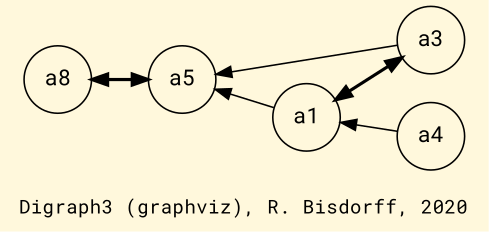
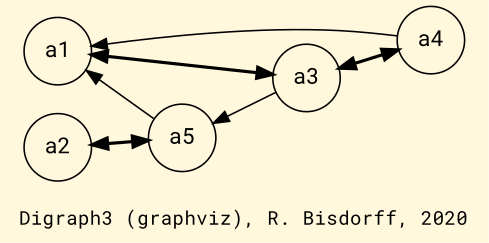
  digraph {
    bgcolor=cornsilk
    fontname="Roboto Mono"
    fontsize=12
    label="\nDigraph3 (graphviz), R. Bisdorff, 2020"
    rankdir=LR
    node [fontname="Roboto Mono" shape=circle]
    edge [color=black dir=both fontname="Roboto Mono"]
    n1 [label=a1]
    n2 [label=a3]
    n3 [label=a4]
    n4 [label=a5]
-   n5 [label=a8]
+   n5 [label=a2]
    n1 -> n2 [arrowhead=normal arrowtail=normal style="setlinewidth(2)"]
    n1 -> n3 [dir=back]
-   n4 -> n1 [dir=back]
+   n1 -> n4 [dir=back]
+   n2 -> n3 [arrowhead=normal arrowtail=normal style="setlinewidth(2)"]
    n4 -> n2 [dir=back]
    n5 -> n4 [arrowhead=normal arrowtail=normal style="setlinewidth(2)"]
  }
